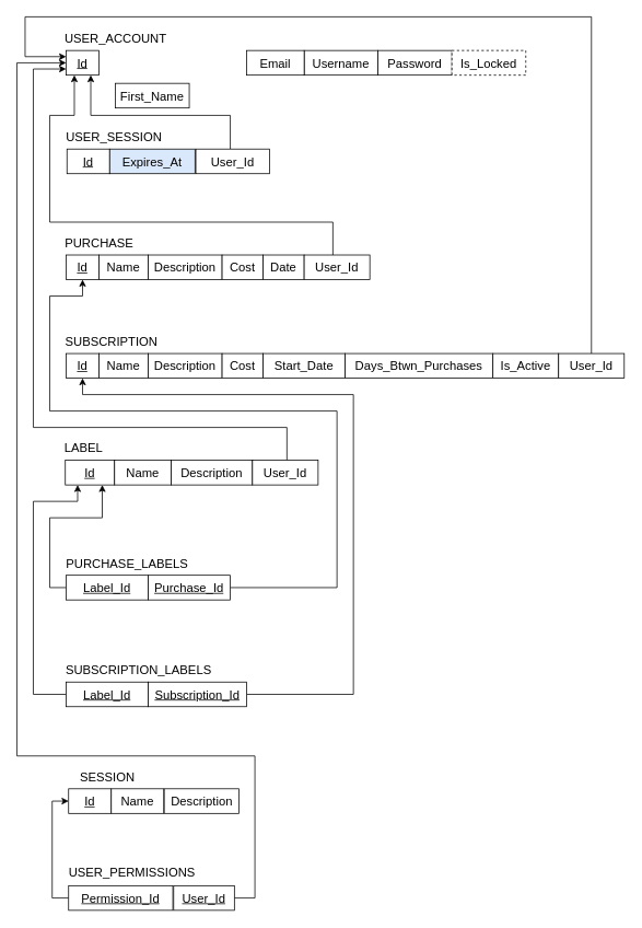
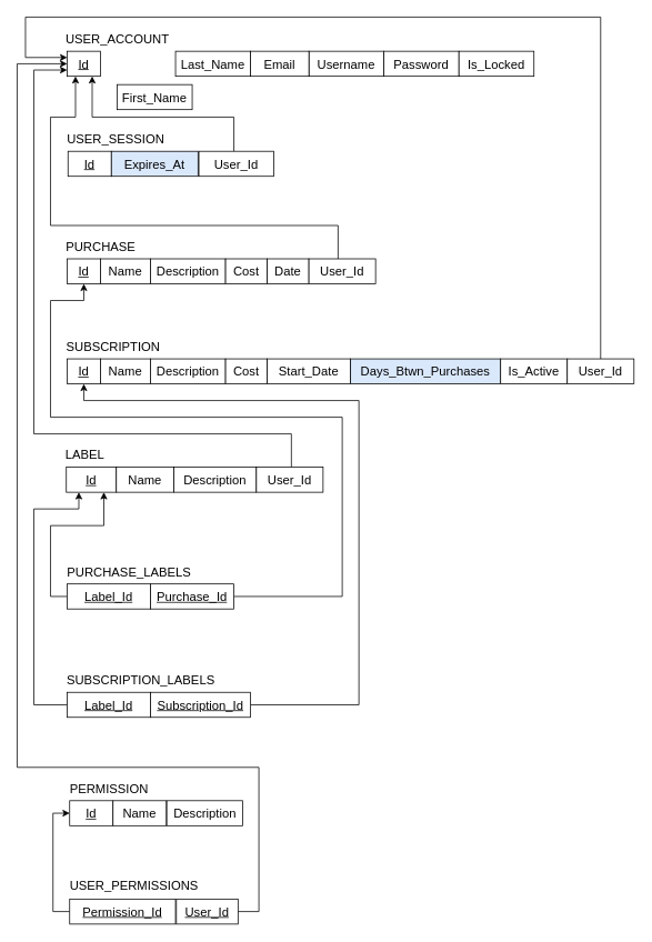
  <mxCell id="0" />
  <mxCell id="1" parent="0" />
  <mxCell id="2" value="&lt;font style=&quot;font-size: 15px;&quot;&gt;USER_ACCOUNT&lt;/font&gt;" style="text;html=1;align=center;verticalAlign=middle;resizable=0;points=[];autosize=1;strokeColor=none;fillColor=none;" parent="1" vertex="1"><mxGeometry x="65" y="31" width="150" height="30" as="geometry" /></mxCell>
  <mxCell id="3" value="&lt;font style=&quot;font-size: 15px;&quot;&gt;&lt;u&gt;Id&lt;/u&gt;&lt;/font&gt;" style="rounded=0;whiteSpace=wrap;html=1;" parent="1" vertex="1"><mxGeometry x="80" y="61" width="40" height="30" as="geometry" /></mxCell>
  <mxCell id="4" value="&lt;font style=&quot;font-size: 15px;&quot;&gt;First_Name&lt;/font&gt;" style="rounded=0;whiteSpace=wrap;html=1;" parent="1" vertex="1"><mxGeometry x="140" y="101" width="90" height="30" as="geometry" /></mxCell>
+ <mxCell id="5" value="&lt;font style=&quot;font-size: 15px;&quot;&gt;Last_Name&lt;/font&gt;" style="rounded=0;whiteSpace=wrap;html=1;" parent="1" vertex="1"><mxGeometry x="210" y="61" width="90" height="30" as="geometry" /></mxCell>
  <mxCell id="6" value="&lt;font style=&quot;font-size: 15px;&quot;&gt;Username&lt;/font&gt;" style="rounded=0;whiteSpace=wrap;html=1;" parent="1" vertex="1"><mxGeometry x="370" y="61" width="90" height="30" as="geometry" /></mxCell>
  <mxCell id="7" value="&lt;font style=&quot;font-size: 15px;&quot;&gt;Password&lt;/font&gt;" style="rounded=0;whiteSpace=wrap;html=1;" parent="1" vertex="1"><mxGeometry x="460" y="61" width="90" height="30" as="geometry" /></mxCell>
  <mxCell id="8" value="&lt;font style=&quot;font-size: 15px;&quot;&gt;PURCHASE&lt;/font&gt;" style="text;html=1;align=center;verticalAlign=middle;resizable=0;points=[];autosize=1;strokeColor=none;fillColor=none;" parent="1" vertex="1"><mxGeometry x="65" y="280" width="110" height="30" as="geometry" /></mxCell>
  <mxCell id="9" value="&lt;font style=&quot;font-size: 15px;&quot;&gt;SUBSCRIPTION&lt;/font&gt;" style="text;html=1;align=center;verticalAlign=middle;resizable=0;points=[];autosize=1;strokeColor=none;fillColor=none;" parent="1" vertex="1"><mxGeometry x="65" y="400" width="140" height="30" as="geometry" /></mxCell>
  <mxCell id="10" value="&lt;font style=&quot;font-size: 15px;&quot;&gt;LABEL&lt;/font&gt;" style="text;html=1;align=center;verticalAlign=middle;resizable=0;points=[];autosize=1;strokeColor=none;fillColor=none;" parent="1" vertex="1"><mxGeometry x="66" y="530" width="70" height="30" as="geometry" /></mxCell>
  <mxCell id="11" value="&lt;font style=&quot;font-size: 15px;&quot;&gt;&lt;u&gt;Id&lt;/u&gt;&lt;/font&gt;" style="rounded=0;whiteSpace=wrap;html=1;" parent="1" vertex="1"><mxGeometry x="80" y="310" width="40" height="30" as="geometry" /></mxCell>
  <mxCell id="12" value="&lt;font style=&quot;font-size: 15px;&quot;&gt;Name&lt;/font&gt;" style="rounded=0;whiteSpace=wrap;html=1;" parent="1" vertex="1"><mxGeometry x="120" y="310" width="60" height="30" as="geometry" /></mxCell>
  <mxCell id="13" value="&lt;font style=&quot;font-size: 15px;&quot;&gt;Description&lt;/font&gt;" style="rounded=0;whiteSpace=wrap;html=1;" parent="1" vertex="1"><mxGeometry x="180" y="310" width="90" height="30" as="geometry" /></mxCell>
  <mxCell id="14" value="&lt;font style=&quot;font-size: 15px;&quot;&gt;Cost&lt;/font&gt;" style="rounded=0;whiteSpace=wrap;html=1;" parent="1" vertex="1"><mxGeometry x="270" y="310" width="50" height="30" as="geometry" /></mxCell>
  <mxCell id="15" value="&lt;font style=&quot;font-size: 15px;&quot;&gt;Date&lt;/font&gt;" style="rounded=0;whiteSpace=wrap;html=1;" parent="1" vertex="1"><mxGeometry x="320" y="310" width="50" height="30" as="geometry" /></mxCell>
  <mxCell id="16" value="&lt;font style=&quot;font-size: 15px;&quot;&gt;&lt;u&gt;Id&lt;/u&gt;&lt;/font&gt;" style="rounded=0;whiteSpace=wrap;html=1;" parent="1" vertex="1"><mxGeometry x="79" y="560" width="60" height="30" as="geometry" /></mxCell>
  <mxCell id="17" value="&lt;font style=&quot;font-size: 15px;&quot;&gt;Name&lt;/font&gt;" style="rounded=0;whiteSpace=wrap;html=1;" parent="1" vertex="1"><mxGeometry x="139" y="560" width="69" height="30" as="geometry" /></mxCell>
  <mxCell id="18" value="&lt;font style=&quot;font-size: 15px;&quot;&gt;&lt;u&gt;Id&lt;/u&gt;&lt;/font&gt;" style="rounded=0;whiteSpace=wrap;html=1;" parent="1" vertex="1"><mxGeometry x="80" y="430" width="40" height="30" as="geometry" /></mxCell>
  <mxCell id="19" value="&lt;font style=&quot;font-size: 15px;&quot;&gt;Name&lt;/font&gt;" style="rounded=0;whiteSpace=wrap;html=1;" parent="1" vertex="1"><mxGeometry x="120" y="430" width="60" height="30" as="geometry" /></mxCell>
  <mxCell id="20" value="&lt;font style=&quot;font-size: 15px;&quot;&gt;Description&lt;/font&gt;" style="rounded=0;whiteSpace=wrap;html=1;" parent="1" vertex="1"><mxGeometry x="180" y="430" width="90" height="30" as="geometry" /></mxCell>
  <mxCell id="21" value="&lt;font style=&quot;font-size: 15px;&quot;&gt;Cost&lt;/font&gt;" style="rounded=0;whiteSpace=wrap;html=1;" parent="1" vertex="1"><mxGeometry x="270" y="430" width="50" height="30" as="geometry" /></mxCell>
  <mxCell id="22" value="&lt;font style=&quot;font-size: 15px;&quot;&gt;Start_Date&lt;/font&gt;" style="rounded=0;whiteSpace=wrap;html=1;" parent="1" vertex="1"><mxGeometry x="320" y="430" width="100" height="30" as="geometry" /></mxCell>
- <mxCell id="23" value="&lt;font style=&quot;font-size: 15px;&quot;&gt;Days_Btwn_Purchases&lt;/font&gt;" style="rounded=0;whiteSpace=wrap;html=1;" parent="1" vertex="1"><mxGeometry x="420" y="430" width="180" height="30" as="geometry" /></mxCell>
+ <mxCell id="23" value="&lt;font style=&quot;font-size: 15px;&quot;&gt;Days_Btwn_Purchases&lt;/font&gt;" style="rounded=0;whiteSpace=wrap;html=1;fillColor=#dae8fc;" parent="1" vertex="1"><mxGeometry x="420" y="430" width="180" height="30" as="geometry" /></mxCell>
  <mxCell id="24" value="&lt;font style=&quot;font-size: 15px;&quot;&gt;Is_Active&lt;/font&gt;" style="rounded=0;whiteSpace=wrap;html=1;" parent="1" vertex="1"><mxGeometry x="600" y="430" width="80" height="30" as="geometry" /></mxCell>
  <mxCell id="25" style="edgeStyle=orthogonalEdgeStyle;rounded=0;orthogonalLoop=1;jettySize=auto;html=1;entryX=0;entryY=0.25;entryDx=0;entryDy=0;" parent="1" source="26" target="3" edge="1"><mxGeometry relative="1" as="geometry"><Array as="points"><mxPoint x="720" y="20" /><mxPoint x="30" y="20" /><mxPoint x="30" y="69" /></Array><mxPoint x="-10" y="210" as="targetPoint" /></mxGeometry></mxCell>
  <mxCell id="26" value="&lt;span style=&quot;font-size: 15px;&quot;&gt;User_Id&lt;/span&gt;" style="rounded=0;whiteSpace=wrap;html=1;" parent="1" vertex="1"><mxGeometry x="680" y="430" width="80" height="30" as="geometry" /></mxCell>
  <mxCell id="27" style="edgeStyle=orthogonalEdgeStyle;rounded=0;orthogonalLoop=1;jettySize=auto;html=1;entryX=0.25;entryY=1;entryDx=0;entryDy=0;" parent="1" source="28" target="3" edge="1"><mxGeometry relative="1" as="geometry"><Array as="points"><mxPoint x="405" y="270" /><mxPoint x="60" y="270" /><mxPoint x="60" y="140" /><mxPoint x="90" y="140" /></Array><mxPoint x="-150" y="200" as="targetPoint" /></mxGeometry></mxCell>
  <mxCell id="28" value="&lt;font style=&quot;font-size: 15px;&quot;&gt;User_Id&lt;/font&gt;" style="rounded=0;whiteSpace=wrap;html=1;" parent="1" vertex="1"><mxGeometry x="370" y="310" width="80" height="30" as="geometry" /></mxCell>
  <mxCell id="29" style="edgeStyle=orthogonalEdgeStyle;rounded=0;orthogonalLoop=1;jettySize=auto;html=1;exitX=0;exitY=0.5;exitDx=0;exitDy=0;entryX=0.75;entryY=1;entryDx=0;entryDy=0;" parent="1" source="32" target="16" edge="1"><mxGeometry relative="1" as="geometry"><Array as="points"><mxPoint x="60" y="715" /><mxPoint x="60" y="630" /><mxPoint x="124" y="630" /></Array></mxGeometry></mxCell>
  <mxCell id="30" value="&lt;span style=&quot;font-size: 15px;&quot;&gt;PURCHASE_LABELS&lt;/span&gt;" style="text;html=1;align=center;verticalAlign=middle;resizable=0;points=[];autosize=1;strokeColor=none;fillColor=none;" parent="1" vertex="1"><mxGeometry x="69" y="670" width="170" height="30" as="geometry" /></mxCell>
  <mxCell id="31" value="&lt;span style=&quot;font-size: 15px;&quot;&gt;SUBSCRIPTION_LABELS&lt;/span&gt;" style="text;html=1;align=center;verticalAlign=middle;resizable=0;points=[];autosize=1;strokeColor=none;fillColor=none;" parent="1" vertex="1"><mxGeometry x="68" y="800" width="200" height="30" as="geometry" /></mxCell>
  <mxCell id="32" value="&lt;font style=&quot;font-size: 15px;&quot;&gt;&lt;u&gt;Label_Id&lt;/u&gt;&lt;/font&gt;" style="rounded=0;whiteSpace=wrap;html=1;" parent="1" vertex="1"><mxGeometry x="80" y="700" width="100" height="30" as="geometry" /></mxCell>
  <mxCell id="33" style="edgeStyle=orthogonalEdgeStyle;rounded=0;orthogonalLoop=1;jettySize=auto;html=1;entryX=0.5;entryY=1;entryDx=0;entryDy=0;exitX=1;exitY=0.5;exitDx=0;exitDy=0;" parent="1" source="34" target="11" edge="1"><mxGeometry relative="1" as="geometry"><Array as="points"><mxPoint x="410" y="715" /><mxPoint x="410" y="500" /><mxPoint x="60" y="500" /><mxPoint x="60" y="360" /><mxPoint x="100" y="360" /></Array></mxGeometry></mxCell>
  <mxCell id="34" value="&lt;span style=&quot;font-size: 15px;&quot;&gt;&lt;u&gt;Purchase_Id&lt;/u&gt;&lt;/span&gt;" style="rounded=0;whiteSpace=wrap;html=1;" parent="1" vertex="1"><mxGeometry x="180" y="700" width="100" height="30" as="geometry" /></mxCell>
  <mxCell id="35" style="edgeStyle=orthogonalEdgeStyle;rounded=0;orthogonalLoop=1;jettySize=auto;html=1;entryX=0.25;entryY=1;entryDx=0;entryDy=0;" parent="1" source="36" target="16" edge="1"><mxGeometry relative="1" as="geometry"><Array as="points"><mxPoint x="40" y="845" /><mxPoint x="40" y="610" /><mxPoint x="94" y="610" /></Array></mxGeometry></mxCell>
  <mxCell id="36" value="&lt;font style=&quot;font-size: 15px;&quot;&gt;&lt;u&gt;Label_Id&lt;/u&gt;&lt;/font&gt;" style="rounded=0;whiteSpace=wrap;html=1;" parent="1" vertex="1"><mxGeometry x="80" y="830" width="100" height="30" as="geometry" /></mxCell>
  <mxCell id="37" style="edgeStyle=orthogonalEdgeStyle;rounded=0;orthogonalLoop=1;jettySize=auto;html=1;entryX=0.5;entryY=1;entryDx=0;entryDy=0;" parent="1" source="38" target="18" edge="1"><mxGeometry relative="1" as="geometry"><Array as="points"><mxPoint x="430" y="845" /><mxPoint x="430" y="480" /><mxPoint x="100" y="480" /></Array></mxGeometry></mxCell>
  <mxCell id="38" value="&lt;font style=&quot;font-size: 15px;&quot;&gt;&lt;u&gt;Subscription_Id&lt;/u&gt;&lt;/font&gt;" style="rounded=0;whiteSpace=wrap;html=1;" parent="1" vertex="1"><mxGeometry x="180" y="830" width="120" height="30" as="geometry" /></mxCell>
  <mxCell id="39" value="&lt;font style=&quot;font-size: 15px;&quot;&gt;Description&lt;/font&gt;" style="rounded=0;whiteSpace=wrap;html=1;" parent="1" vertex="1"><mxGeometry x="208" y="560" width="99" height="30" as="geometry" /></mxCell>
  <mxCell id="40" style="edgeStyle=orthogonalEdgeStyle;rounded=0;orthogonalLoop=1;jettySize=auto;html=1;entryX=0;entryY=0.75;entryDx=0;entryDy=0;" parent="1" source="41" target="3" edge="1"><mxGeometry relative="1" as="geometry"><Array as="points"><mxPoint x="349" y="520" /><mxPoint x="40" y="520" /><mxPoint x="40" y="84" /></Array><mxPoint x="40" y="100" as="targetPoint" /></mxGeometry></mxCell>
  <mxCell id="41" value="&lt;font style=&quot;font-size: 15px;&quot;&gt;User_Id&lt;/font&gt;" style="rounded=0;whiteSpace=wrap;html=1;" parent="1" vertex="1"><mxGeometry x="307" y="560" width="80" height="30" as="geometry" /></mxCell>
  <mxCell id="42" value="&lt;font style=&quot;font-size: 15px;&quot;&gt;Email&lt;/font&gt;" style="rounded=0;whiteSpace=wrap;html=1;" parent="1" vertex="1"><mxGeometry x="300" y="61" width="70" height="30" as="geometry" /></mxCell>
  <mxCell id="43" value="&lt;span style=&quot;font-size: 15px;&quot;&gt;USER_SESSION&lt;/span&gt;" style="text;html=1;align=center;verticalAlign=middle;resizable=0;points=[];autosize=1;strokeColor=none;fillColor=none;" vertex="1" parent="1"><mxGeometry x="68" y="151" width="140" height="30" as="geometry" /></mxCell>
- <mxCell id="44" value="&lt;span style=&quot;font-size: 15px;&quot;&gt;SESSION&lt;/span&gt;" style="text;html=1;align=center;verticalAlign=middle;resizable=0;points=[];autosize=1;strokeColor=none;fillColor=none;" vertex="1" parent="1"><mxGeometry x="70" y="930" width="120" height="30" as="geometry" /></mxCell>
+ <mxCell id="44" value="&lt;span style=&quot;font-size: 15px;&quot;&gt;PERMISSION&lt;/span&gt;" style="text;html=1;align=center;verticalAlign=middle;resizable=0;points=[];autosize=1;strokeColor=none;fillColor=none;" vertex="1" parent="1"><mxGeometry x="70" y="930" width="120" height="30" as="geometry" /></mxCell>
  <mxCell id="45" value="&lt;span style=&quot;font-size: 15px;&quot;&gt;USER_PERMISSIONS&lt;/span&gt;" style="text;html=1;align=center;verticalAlign=middle;resizable=0;points=[];autosize=1;strokeColor=none;fillColor=none;" vertex="1" parent="1"><mxGeometry x="70" y="1046" width="180" height="30" as="geometry" /></mxCell>
  <mxCell id="46" value="&lt;font style=&quot;font-size: 15px;&quot;&gt;&lt;u&gt;Id&lt;/u&gt;&lt;/font&gt;" style="rounded=0;whiteSpace=wrap;html=1;" vertex="1" parent="1"><mxGeometry x="81" y="181" width="52" height="30" as="geometry" /></mxCell>
  <mxCell id="47" value="&lt;font style=&quot;font-size: 15px;&quot;&gt;Expires_At&lt;/font&gt;" style="rounded=0;whiteSpace=wrap;html=1;fillColor=#dae8fc;" vertex="1" parent="1"><mxGeometry x="133" y="181" width="104" height="30" as="geometry" /></mxCell>
  <mxCell id="48" style="edgeStyle=orthogonalEdgeStyle;rounded=0;orthogonalLoop=1;jettySize=auto;html=1;entryX=0.75;entryY=1;entryDx=0;entryDy=0;" edge="1" parent="1" source="49" target="3"><mxGeometry relative="1" as="geometry"><mxPoint x="230" y="110" as="targetPoint" /><Array as="points"><mxPoint x="280" y="140" /><mxPoint x="110" y="140" /></Array></mxGeometry></mxCell>
  <mxCell id="49" value="&lt;font style=&quot;font-size: 15px;&quot;&gt;User_Id&lt;/font&gt;" style="rounded=0;whiteSpace=wrap;html=1;" vertex="1" parent="1"><mxGeometry x="238" y="181" width="90" height="30" as="geometry" /></mxCell>
  <mxCell id="50" value="&lt;font style=&quot;font-size: 15px;&quot;&gt;&lt;u&gt;Id&lt;/u&gt;&lt;/font&gt;" style="rounded=0;whiteSpace=wrap;html=1;" vertex="1" parent="1"><mxGeometry x="83" y="960" width="52" height="30" as="geometry" /></mxCell>
  <mxCell id="51" value="&lt;font style=&quot;font-size: 15px;&quot;&gt;Name&lt;/font&gt;" style="rounded=0;whiteSpace=wrap;html=1;" vertex="1" parent="1"><mxGeometry x="135" y="960" width="64" height="30" as="geometry" /></mxCell>
  <mxCell id="52" style="edgeStyle=orthogonalEdgeStyle;rounded=0;orthogonalLoop=1;jettySize=auto;html=1;entryX=0;entryY=0.5;entryDx=0;entryDy=0;" edge="1" parent="1" source="53" target="50"><mxGeometry relative="1" as="geometry"><Array as="points"><mxPoint x="63" y="1093" /><mxPoint x="63" y="975" /></Array></mxGeometry></mxCell>
  <mxCell id="53" value="&lt;font style=&quot;font-size: 15px;&quot;&gt;&lt;u&gt;Permission_Id&lt;/u&gt;&lt;/font&gt;" style="rounded=0;whiteSpace=wrap;html=1;" vertex="1" parent="1"><mxGeometry x="83" y="1078" width="127" height="30" as="geometry" /></mxCell>
  <mxCell id="54" style="edgeStyle=orthogonalEdgeStyle;rounded=0;orthogonalLoop=1;jettySize=auto;html=1;entryX=0;entryY=0.5;entryDx=0;entryDy=0;" edge="1" parent="1" source="55" target="3"><mxGeometry relative="1" as="geometry"><mxPoint x="0" y="60" as="targetPoint" /><Array as="points"><mxPoint x="310" y="1093" /><mxPoint x="310" y="920" /><mxPoint x="20" y="920" /><mxPoint x="20" y="76" /></Array></mxGeometry></mxCell>
  <mxCell id="55" value="&lt;font style=&quot;font-size: 15px;&quot;&gt;&lt;u&gt;User_Id&lt;/u&gt;&lt;/font&gt;" style="rounded=0;whiteSpace=wrap;html=1;" vertex="1" parent="1"><mxGeometry x="211" y="1078" width="74" height="30" as="geometry" /></mxCell>
  <mxCell id="56" value="&lt;font style=&quot;font-size: 15px;&quot;&gt;Description&lt;/font&gt;" style="rounded=0;whiteSpace=wrap;html=1;" vertex="1" parent="1"><mxGeometry x="199.5" y="960" width="91" height="30" as="geometry" /></mxCell>
- <mxCell id="57" value="&lt;font style=&quot;font-size: 15px;&quot;&gt;Is_Locked&lt;/font&gt;" style="rounded=0;whiteSpace=wrap;html=1;dashed=1;" vertex="1" parent="1"><mxGeometry x="550" y="61" width="90" height="30" as="geometry" /></mxCell>
+ <mxCell id="57" value="&lt;font style=&quot;font-size: 15px;&quot;&gt;Is_Locked&lt;/font&gt;" style="rounded=0;whiteSpace=wrap;html=1;" vertex="1" parent="1"><mxGeometry x="550" y="61" width="90" height="30" as="geometry" /></mxCell>
